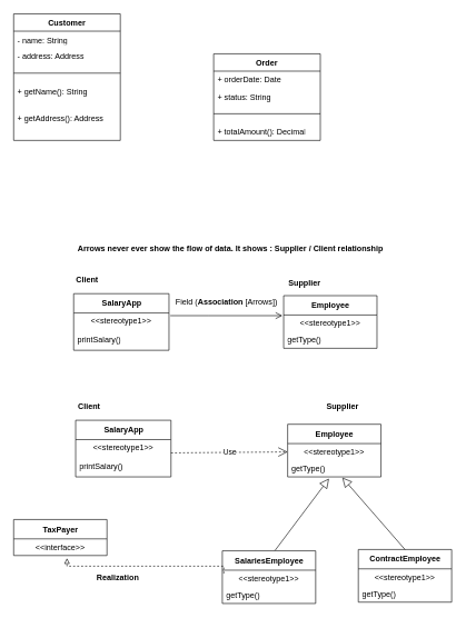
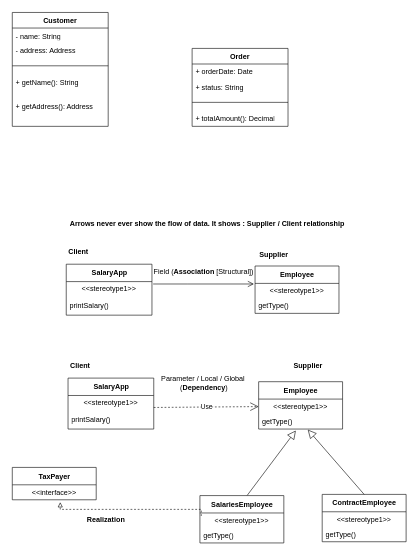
  <mxCell id="0" />
  <mxCell id="1" parent="0" />
  <mxCell id="2" value="Customer" style="swimlane;fontStyle=1;align=center;verticalAlign=top;childLayout=stackLayout;horizontal=1;startSize=26;horizontalStack=0;resizeParent=1;resizeParentMax=0;resizeLast=0;collapsible=1;marginBottom=0;whiteSpace=wrap;html=1;" vertex="1" parent="1"><mxGeometry x="20" y="20" width="160" height="190" as="geometry" /></mxCell>
  <mxCell id="3" value="- name: String" style="text;strokeColor=none;fillColor=none;align=left;verticalAlign=top;spacingLeft=4;spacingRight=4;overflow=hidden;rotatable=0;points=[[0,0.5],[1,0.5]];portConstraint=eastwest;whiteSpace=wrap;html=1;" vertex="1" parent="2"><mxGeometry y="26" width="160" height="24" as="geometry" /></mxCell>
  <mxCell id="4" value="- address: Address" style="text;strokeColor=none;fillColor=none;align=left;verticalAlign=top;spacingLeft=4;spacingRight=4;overflow=hidden;rotatable=0;points=[[0,0.5],[1,0.5]];portConstraint=eastwest;whiteSpace=wrap;html=1;" vertex="1" parent="2"><mxGeometry y="50" width="160" height="24" as="geometry" /></mxCell>
  <mxCell id="5" value="" style="line;strokeWidth=1;fillColor=none;align=left;verticalAlign=middle;spacingTop=-1;spacingLeft=3;spacingRight=3;rotatable=0;labelPosition=right;points=[];portConstraint=eastwest;strokeColor=inherit;" vertex="1" parent="2"><mxGeometry y="74" width="160" height="30" as="geometry" /></mxCell>
  <mxCell id="6" value="+ getName(): String" style="text;strokeColor=none;fillColor=none;align=left;verticalAlign=top;spacingLeft=4;spacingRight=4;overflow=hidden;rotatable=0;points=[[0,0.5],[1,0.5]];portConstraint=eastwest;whiteSpace=wrap;html=1;" vertex="1" parent="2"><mxGeometry y="104" width="160" height="40" as="geometry" /></mxCell>
  <mxCell id="7" value="+ getAddress(): Address" style="text;strokeColor=none;fillColor=none;align=left;verticalAlign=top;spacingLeft=4;spacingRight=4;overflow=hidden;rotatable=0;points=[[0,0.5],[1,0.5]];portConstraint=eastwest;whiteSpace=wrap;html=1;" vertex="1" parent="2"><mxGeometry y="144" width="160" height="46" as="geometry" /></mxCell>
  <mxCell id="8" value="Order" style="swimlane;fontStyle=1;align=center;verticalAlign=top;childLayout=stackLayout;horizontal=1;startSize=26;horizontalStack=0;resizeParent=1;resizeParentMax=0;resizeLast=0;collapsible=1;marginBottom=0;whiteSpace=wrap;html=1;" vertex="1" parent="1"><mxGeometry x="320" y="80" width="160" height="130" as="geometry" /></mxCell>
  <mxCell id="9" value="+ orderDate: Date" style="text;strokeColor=none;fillColor=none;align=left;verticalAlign=top;spacingLeft=4;spacingRight=4;overflow=hidden;rotatable=0;points=[[0,0.5],[1,0.5]];portConstraint=eastwest;whiteSpace=wrap;html=1;" vertex="1" parent="8"><mxGeometry y="26" width="160" height="26" as="geometry" /></mxCell>
  <mxCell id="10" value="+ status: String" style="text;strokeColor=none;fillColor=none;align=left;verticalAlign=top;spacingLeft=4;spacingRight=4;overflow=hidden;rotatable=0;points=[[0,0.5],[1,0.5]];portConstraint=eastwest;whiteSpace=wrap;html=1;" vertex="1" parent="8"><mxGeometry y="52" width="160" height="24" as="geometry" /></mxCell>
  <mxCell id="11" value="" style="line;strokeWidth=1;fillColor=none;align=left;verticalAlign=middle;spacingTop=-1;spacingLeft=3;spacingRight=3;rotatable=0;labelPosition=right;points=[];portConstraint=eastwest;strokeColor=inherit;" vertex="1" parent="8"><mxGeometry y="76" width="160" height="28" as="geometry" /></mxCell>
  <mxCell id="12" value="+ totalAmount(): Decimal" style="text;strokeColor=none;fillColor=none;align=left;verticalAlign=top;spacingLeft=4;spacingRight=4;overflow=hidden;rotatable=0;points=[[0,0.5],[1,0.5]];portConstraint=eastwest;whiteSpace=wrap;html=1;" vertex="1" parent="8"><mxGeometry y="104" width="160" height="26" as="geometry" /></mxCell>
  <mxCell id="13" value="SalaryApp" style="swimlane;fontStyle=1;align=center;verticalAlign=middle;childLayout=stackLayout;horizontal=1;startSize=29;horizontalStack=0;resizeParent=1;resizeParentMax=0;resizeLast=0;collapsible=0;marginBottom=0;html=1;" vertex="1" parent="1"><mxGeometry x="110" y="440" width="143" height="85" as="geometry" /></mxCell>
  <mxCell id="14" value="&amp;lt;&amp;lt;stereotype1&amp;gt;&amp;gt;" style="text;html=1;strokeColor=none;fillColor=none;align=center;verticalAlign=middle;spacingLeft=4;spacingRight=4;overflow=hidden;rotatable=0;points=[[0,0.5],[1,0.5]];portConstraint=eastwest;" vertex="1" parent="13"><mxGeometry y="29" width="143" height="25" as="geometry" /></mxCell>
  <mxCell id="15" value="printSalary()" style="text;html=1;strokeColor=none;fillColor=none;align=left;verticalAlign=middle;spacingLeft=4;spacingRight=4;overflow=hidden;rotatable=0;points=[[0,0.5],[1,0.5]];portConstraint=eastwest;" vertex="1" parent="13"><mxGeometry y="54" width="143" height="31" as="geometry" /></mxCell>
  <mxCell id="16" value="Employee" style="swimlane;fontStyle=1;align=center;verticalAlign=middle;childLayout=stackLayout;horizontal=1;startSize=29;horizontalStack=0;resizeParent=1;resizeParentMax=0;resizeLast=0;collapsible=0;marginBottom=0;html=1;" vertex="1" parent="1"><mxGeometry x="425" y="443" width="140" height="79" as="geometry" /></mxCell>
  <mxCell id="17" value="&amp;lt;&amp;lt;stereotype1&amp;gt;&amp;gt;" style="text;html=1;strokeColor=none;fillColor=none;align=center;verticalAlign=middle;spacingLeft=4;spacingRight=4;overflow=hidden;rotatable=0;points=[[0,0.5],[1,0.5]];portConstraint=eastwest;" vertex="1" parent="16"><mxGeometry y="29" width="140" height="25" as="geometry" /></mxCell>
  <mxCell id="18" value="getType()" style="text;html=1;strokeColor=none;fillColor=none;align=left;verticalAlign=middle;spacingLeft=4;spacingRight=4;overflow=hidden;rotatable=0;points=[[0,0.5],[1,0.5]];portConstraint=eastwest;" vertex="1" parent="16"><mxGeometry y="54" width="140" height="25" as="geometry" /></mxCell>
  <mxCell id="19" value="" style="endArrow=open;startArrow=none;endFill=0;startFill=0;endSize=8;html=1;verticalAlign=bottom;labelBackgroundColor=none;strokeWidth=1;rounded=0;entryX=-0.014;entryY=0.04;entryDx=0;entryDy=0;entryPerimeter=0;" edge="1" parent="1" target="17"><mxGeometry width="160" relative="1" as="geometry"><mxPoint x="255" y="473" as="sourcePoint" /><mxPoint x="409" y="472" as="targetPoint" /><Array as="points"><mxPoint x="313" y="473" /></Array></mxGeometry></mxCell>
  <mxCell id="20" value="Arrows never ever show the flow of data. It shows : Supplier / Client relationship" style="text;html=1;align=center;verticalAlign=middle;resizable=0;points=[];autosize=1;strokeColor=none;fillColor=none;fontStyle=1" vertex="1" parent="1"><mxGeometry x="107" y="360" width="476" height="26" as="geometry" /></mxCell>
- <mxCell id="21" value="Field (&lt;b&gt;Association&lt;/b&gt; [Arrows])" style="text;html=1;align=center;verticalAlign=middle;resizable=0;points=[];autosize=1;strokeColor=none;fillColor=none;" vertex="1" parent="1"><mxGeometry x="246" y="440" width="185" height="26" as="geometry" /></mxCell>
+ <mxCell id="21" value="Field (&lt;b&gt;Association&lt;/b&gt; [Structural])" style="text;html=1;align=center;verticalAlign=middle;resizable=0;points=[];autosize=1;strokeColor=none;fillColor=none;" vertex="1" parent="1"><mxGeometry x="246" y="440" width="185" height="26" as="geometry" /></mxCell>
  <mxCell id="22" value="Client" style="text;html=1;align=center;verticalAlign=middle;resizable=0;points=[];autosize=1;strokeColor=none;fillColor=none;fontStyle=1" vertex="1" parent="1"><mxGeometry x="104" y="407" width="51" height="26" as="geometry" /></mxCell>
  <mxCell id="23" value="Supplier" style="text;html=1;align=center;verticalAlign=middle;resizable=0;points=[];autosize=1;strokeColor=none;fillColor=none;fontStyle=1" vertex="1" parent="1"><mxGeometry x="423" y="411" width="66" height="26" as="geometry" /></mxCell>
  <mxCell id="24" value="SalaryApp" style="swimlane;fontStyle=1;align=center;verticalAlign=middle;childLayout=stackLayout;horizontal=1;startSize=29;horizontalStack=0;resizeParent=1;resizeParentMax=0;resizeLast=0;collapsible=0;marginBottom=0;html=1;" vertex="1" parent="1"><mxGeometry x="113" y="630" width="143" height="85" as="geometry" /></mxCell>
  <mxCell id="25" value="&amp;lt;&amp;lt;stereotype1&amp;gt;&amp;gt;" style="text;html=1;strokeColor=none;fillColor=none;align=center;verticalAlign=middle;spacingLeft=4;spacingRight=4;overflow=hidden;rotatable=0;points=[[0,0.5],[1,0.5]];portConstraint=eastwest;" vertex="1" parent="24"><mxGeometry y="29" width="143" height="25" as="geometry" /></mxCell>
  <mxCell id="26" value="printSalary()" style="text;html=1;strokeColor=none;fillColor=none;align=left;verticalAlign=middle;spacingLeft=4;spacingRight=4;overflow=hidden;rotatable=0;points=[[0,0.5],[1,0.5]];portConstraint=eastwest;" vertex="1" parent="24"><mxGeometry y="54" width="143" height="31" as="geometry" /></mxCell>
  <mxCell id="27" value="Employee" style="swimlane;fontStyle=1;align=center;verticalAlign=middle;childLayout=stackLayout;horizontal=1;startSize=29;horizontalStack=0;resizeParent=1;resizeParentMax=0;resizeLast=0;collapsible=0;marginBottom=0;html=1;" vertex="1" parent="1"><mxGeometry x="431" y="636" width="140" height="79" as="geometry" /></mxCell>
  <mxCell id="28" value="&amp;lt;&amp;lt;stereotype1&amp;gt;&amp;gt;" style="text;html=1;strokeColor=none;fillColor=none;align=center;verticalAlign=middle;spacingLeft=4;spacingRight=4;overflow=hidden;rotatable=0;points=[[0,0.5],[1,0.5]];portConstraint=eastwest;" vertex="1" parent="27"><mxGeometry y="29" width="140" height="25" as="geometry" /></mxCell>
  <mxCell id="29" value="getType()" style="text;html=1;strokeColor=none;fillColor=none;align=left;verticalAlign=middle;spacingLeft=4;spacingRight=4;overflow=hidden;rotatable=0;points=[[0,0.5],[1,0.5]];portConstraint=eastwest;" vertex="1" parent="27"><mxGeometry y="54" width="140" height="25" as="geometry" /></mxCell>
+ <mxCell id="30" value="Parameter / Local / Global&lt;br&gt;&amp;nbsp;(&lt;b&gt;Dependency&lt;/b&gt;)" style="text;html=1;align=center;verticalAlign=middle;resizable=0;points=[];autosize=1;strokeColor=none;fillColor=none;" vertex="1" parent="1"><mxGeometry x="259" y="617" width="157" height="41" as="geometry" /></mxCell>
  <mxCell id="31" value="Client" style="text;html=1;align=center;verticalAlign=middle;resizable=0;points=[];autosize=1;strokeColor=none;fillColor=none;fontStyle=1" vertex="1" parent="1"><mxGeometry x="107" y="597" width="51" height="26" as="geometry" /></mxCell>
  <mxCell id="32" value="Supplier" style="text;html=1;align=center;verticalAlign=middle;resizable=0;points=[];autosize=1;strokeColor=none;fillColor=none;fontStyle=1" vertex="1" parent="1"><mxGeometry x="480" y="597" width="66" height="26" as="geometry" /></mxCell>
  <mxCell id="33" value="Use" style="endArrow=open;endSize=12;dashed=1;html=1;rounded=0;entryX=0;entryY=0.5;entryDx=0;entryDy=0;" edge="1" parent="1" target="28"><mxGeometry width="160" relative="1" as="geometry"><mxPoint x="256" y="679" as="sourcePoint" /><mxPoint x="416" y="679" as="targetPoint" /></mxGeometry></mxCell>
  <mxCell id="34" value="SalariesEmployee" style="swimlane;fontStyle=1;align=center;verticalAlign=middle;childLayout=stackLayout;horizontal=1;startSize=29;horizontalStack=0;resizeParent=1;resizeParentMax=0;resizeLast=0;collapsible=0;marginBottom=0;html=1;" vertex="1" parent="1"><mxGeometry x="333" y="826" width="140" height="79" as="geometry" /></mxCell>
  <mxCell id="35" value="&amp;lt;&amp;lt;stereotype1&amp;gt;&amp;gt;" style="text;html=1;strokeColor=none;fillColor=none;align=center;verticalAlign=middle;spacingLeft=4;spacingRight=4;overflow=hidden;rotatable=0;points=[[0,0.5],[1,0.5]];portConstraint=eastwest;" vertex="1" parent="34"><mxGeometry y="29" width="140" height="25" as="geometry" /></mxCell>
  <mxCell id="36" value="getType()" style="text;html=1;strokeColor=none;fillColor=none;align=left;verticalAlign=middle;spacingLeft=4;spacingRight=4;overflow=hidden;rotatable=0;points=[[0,0.5],[1,0.5]];portConstraint=eastwest;" vertex="1" parent="34"><mxGeometry y="54" width="140" height="25" as="geometry" /></mxCell>
  <mxCell id="37" value="ContractEmployee" style="swimlane;fontStyle=1;align=center;verticalAlign=middle;childLayout=stackLayout;horizontal=1;startSize=29;horizontalStack=0;resizeParent=1;resizeParentMax=0;resizeLast=0;collapsible=0;marginBottom=0;html=1;" vertex="1" parent="1"><mxGeometry x="537" y="824" width="140" height="79" as="geometry" /></mxCell>
  <mxCell id="38" value="&amp;lt;&amp;lt;stereotype1&amp;gt;&amp;gt;" style="text;html=1;strokeColor=none;fillColor=none;align=center;verticalAlign=middle;spacingLeft=4;spacingRight=4;overflow=hidden;rotatable=0;points=[[0,0.5],[1,0.5]];portConstraint=eastwest;" vertex="1" parent="37"><mxGeometry y="29" width="140" height="25" as="geometry" /></mxCell>
  <mxCell id="39" value="getType()" style="text;html=1;strokeColor=none;fillColor=none;align=left;verticalAlign=middle;spacingLeft=4;spacingRight=4;overflow=hidden;rotatable=0;points=[[0,0.5],[1,0.5]];portConstraint=eastwest;" vertex="1" parent="37"><mxGeometry y="54" width="140" height="25" as="geometry" /></mxCell>
  <mxCell id="40" value="" style="edgeStyle=none;html=1;endSize=12;endArrow=block;endFill=0;rounded=0;exitX=0.564;exitY=-0.006;exitDx=0;exitDy=0;exitPerimeter=0;entryX=0.443;entryY=1.1;entryDx=0;entryDy=0;entryPerimeter=0;" edge="1" parent="1" source="34" target="29"><mxGeometry width="160" relative="1" as="geometry"><mxPoint x="382" y="768" as="sourcePoint" /><mxPoint x="542" y="768" as="targetPoint" /></mxGeometry></mxCell>
  <mxCell id="41" value="" style="edgeStyle=none;html=1;endSize=12;endArrow=block;endFill=0;rounded=0;exitX=0.5;exitY=0;exitDx=0;exitDy=0;" edge="1" parent="1" source="37"><mxGeometry width="160" relative="1" as="geometry"><mxPoint x="537.47" y="821.026" as="sourcePoint" /><mxPoint x="513" y="716" as="targetPoint" /></mxGeometry></mxCell>
  <mxCell id="42" value="TaxPayer" style="swimlane;fontStyle=1;align=center;verticalAlign=middle;childLayout=stackLayout;horizontal=1;startSize=29;horizontalStack=0;resizeParent=1;resizeParentMax=0;resizeLast=0;collapsible=0;marginBottom=0;html=1;" vertex="1" parent="1"><mxGeometry x="20" y="779" width="140" height="54" as="geometry" /></mxCell>
  <mxCell id="43" value="&amp;lt;&amp;lt;interface&amp;gt;&amp;gt;" style="text;html=1;strokeColor=none;fillColor=none;align=center;verticalAlign=middle;spacingLeft=4;spacingRight=4;overflow=hidden;rotatable=0;points=[[0,0.5],[1,0.5]];portConstraint=eastwest;" vertex="1" parent="42"><mxGeometry y="29" width="140" height="25" as="geometry" /></mxCell>
  <mxCell id="44" value="" style="edgeStyle=elbowEdgeStyle;html=1;endArrow=block;elbow=vertical;endFill=0;dashed=1;rounded=0;exitX=0.016;exitY=0.2;exitDx=0;exitDy=0;exitPerimeter=0;" edge="1" parent="1" source="35"><mxGeometry width="100" height="75" relative="1" as="geometry"><mxPoint x="337" y="870" as="sourcePoint" /><mxPoint x="100" y="837" as="targetPoint" /></mxGeometry></mxCell>
  <mxCell id="45" value="Realization" style="text;html=1;align=center;verticalAlign=middle;resizable=0;points=[];autosize=1;strokeColor=none;fillColor=none;fontStyle=1" vertex="1" parent="1"><mxGeometry x="135.5" y="852.5" width="81" height="26" as="geometry" /></mxCell>
